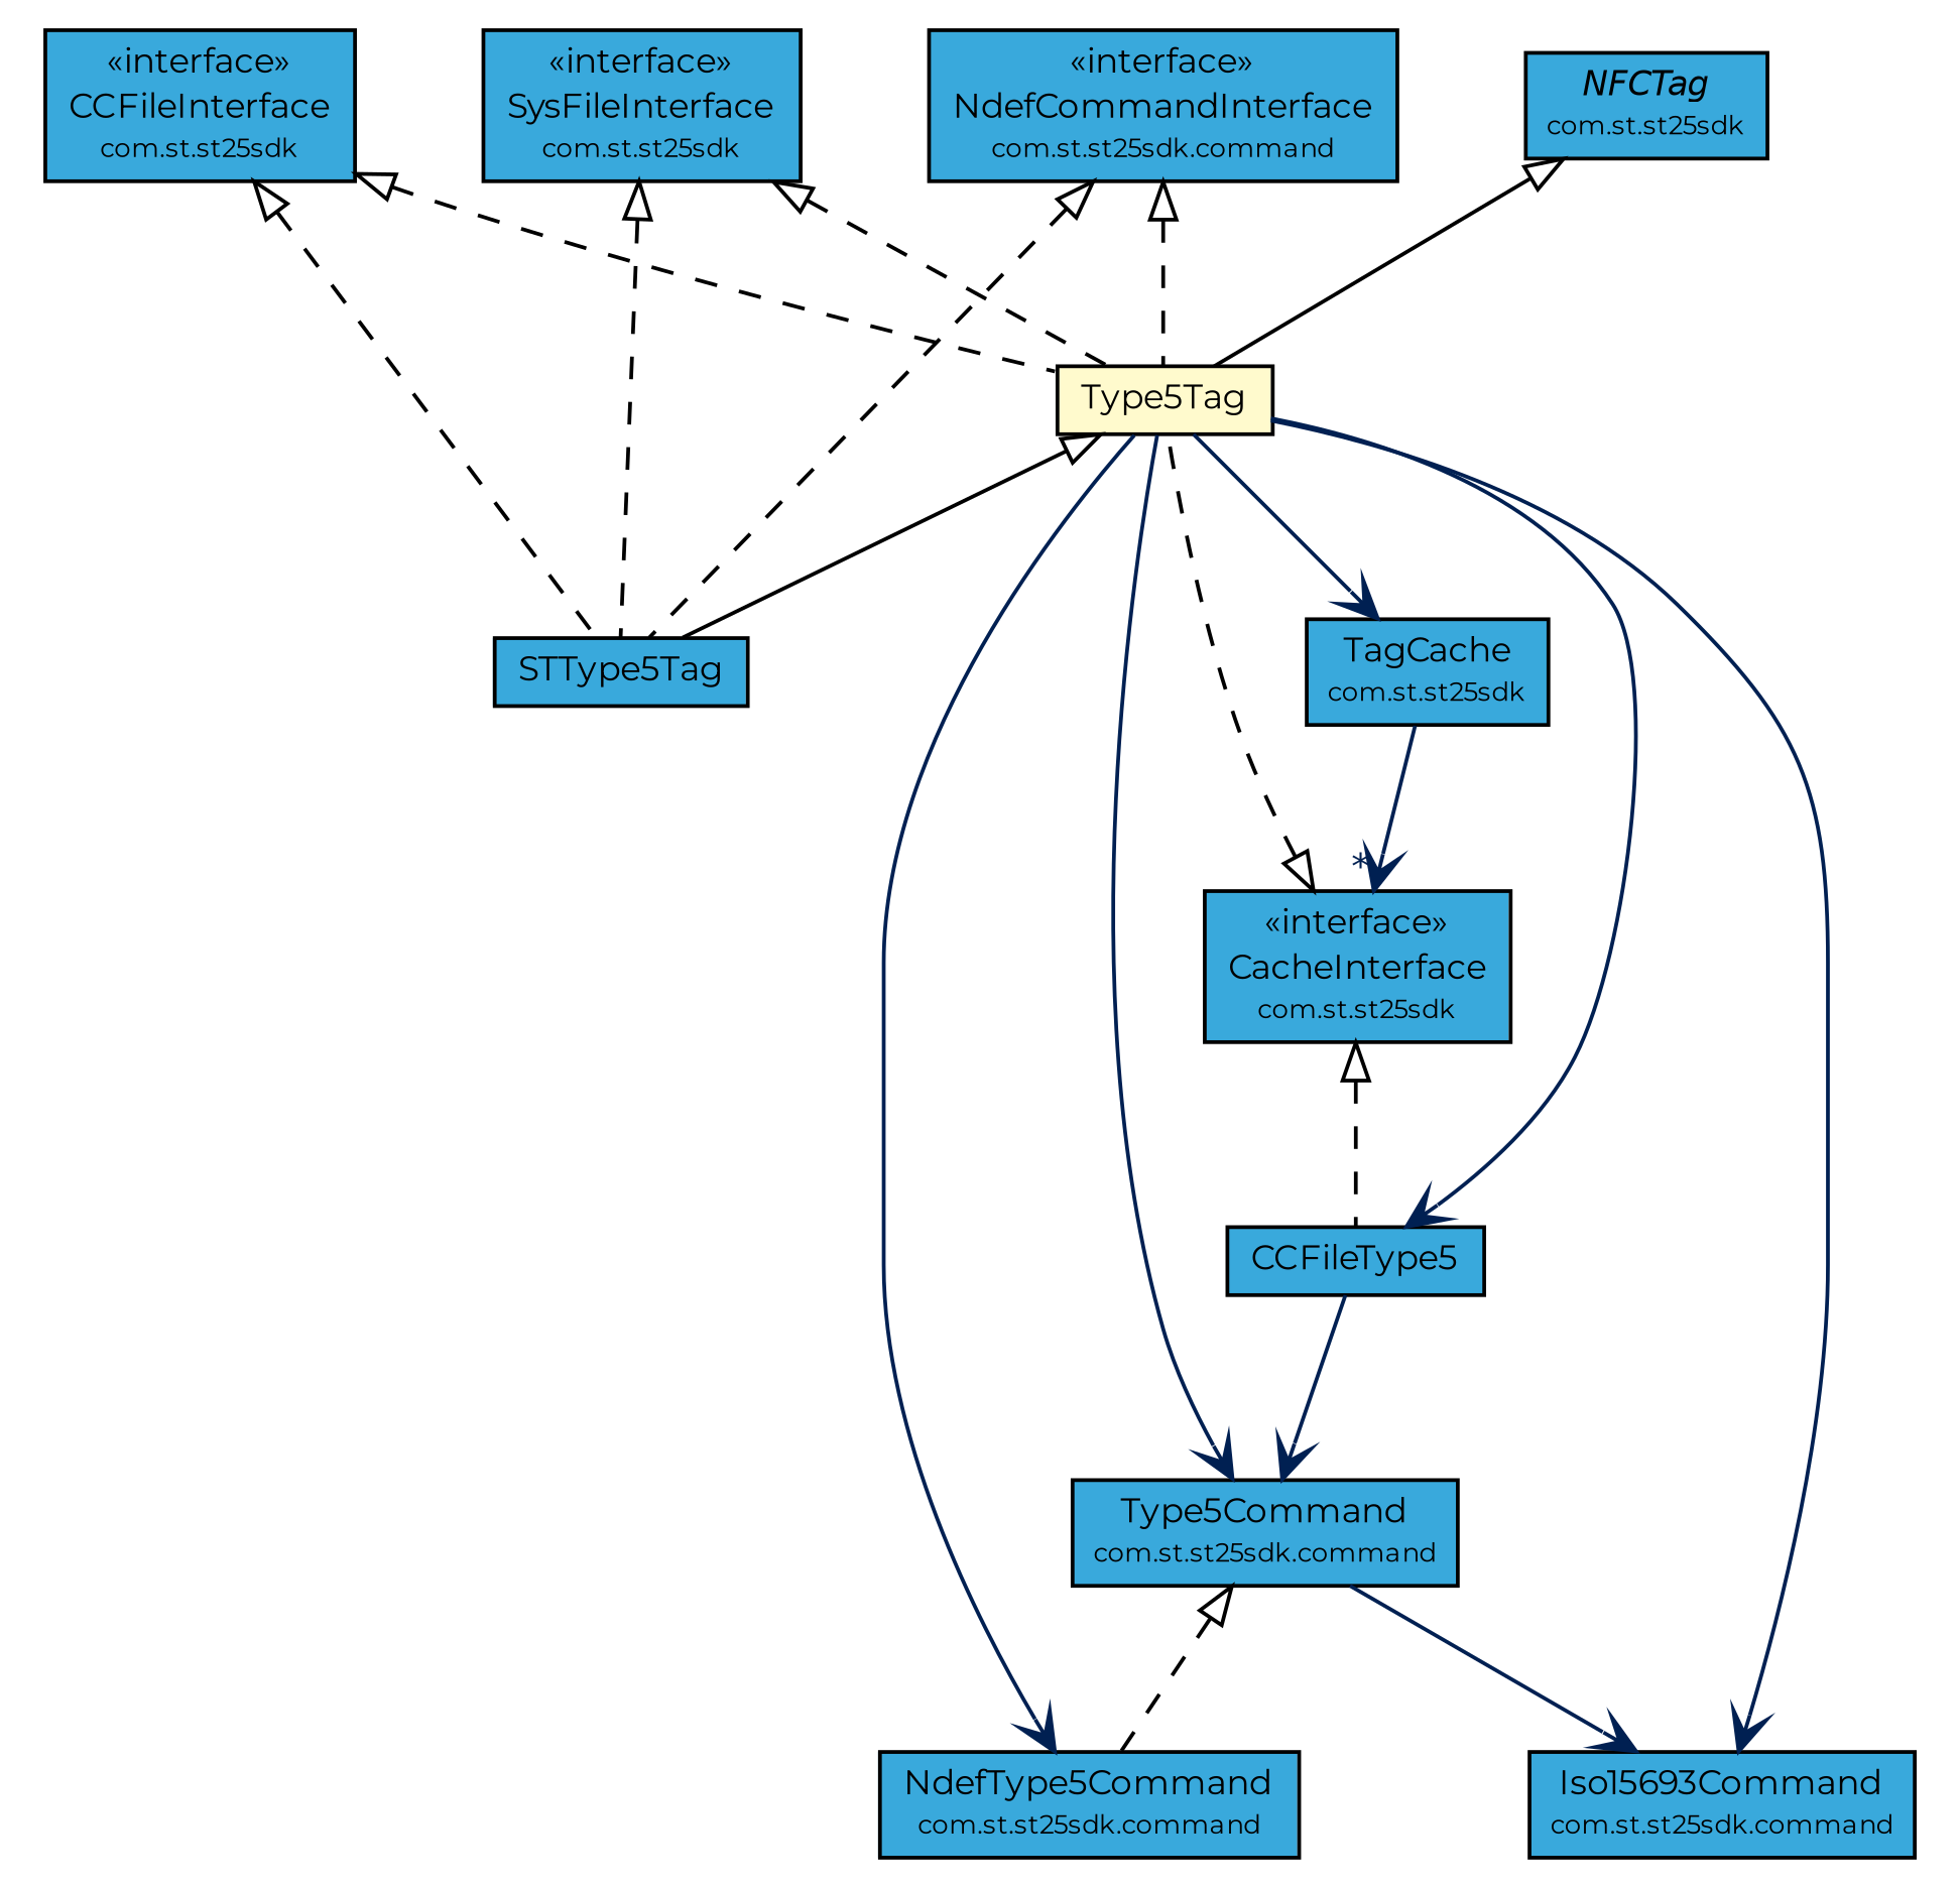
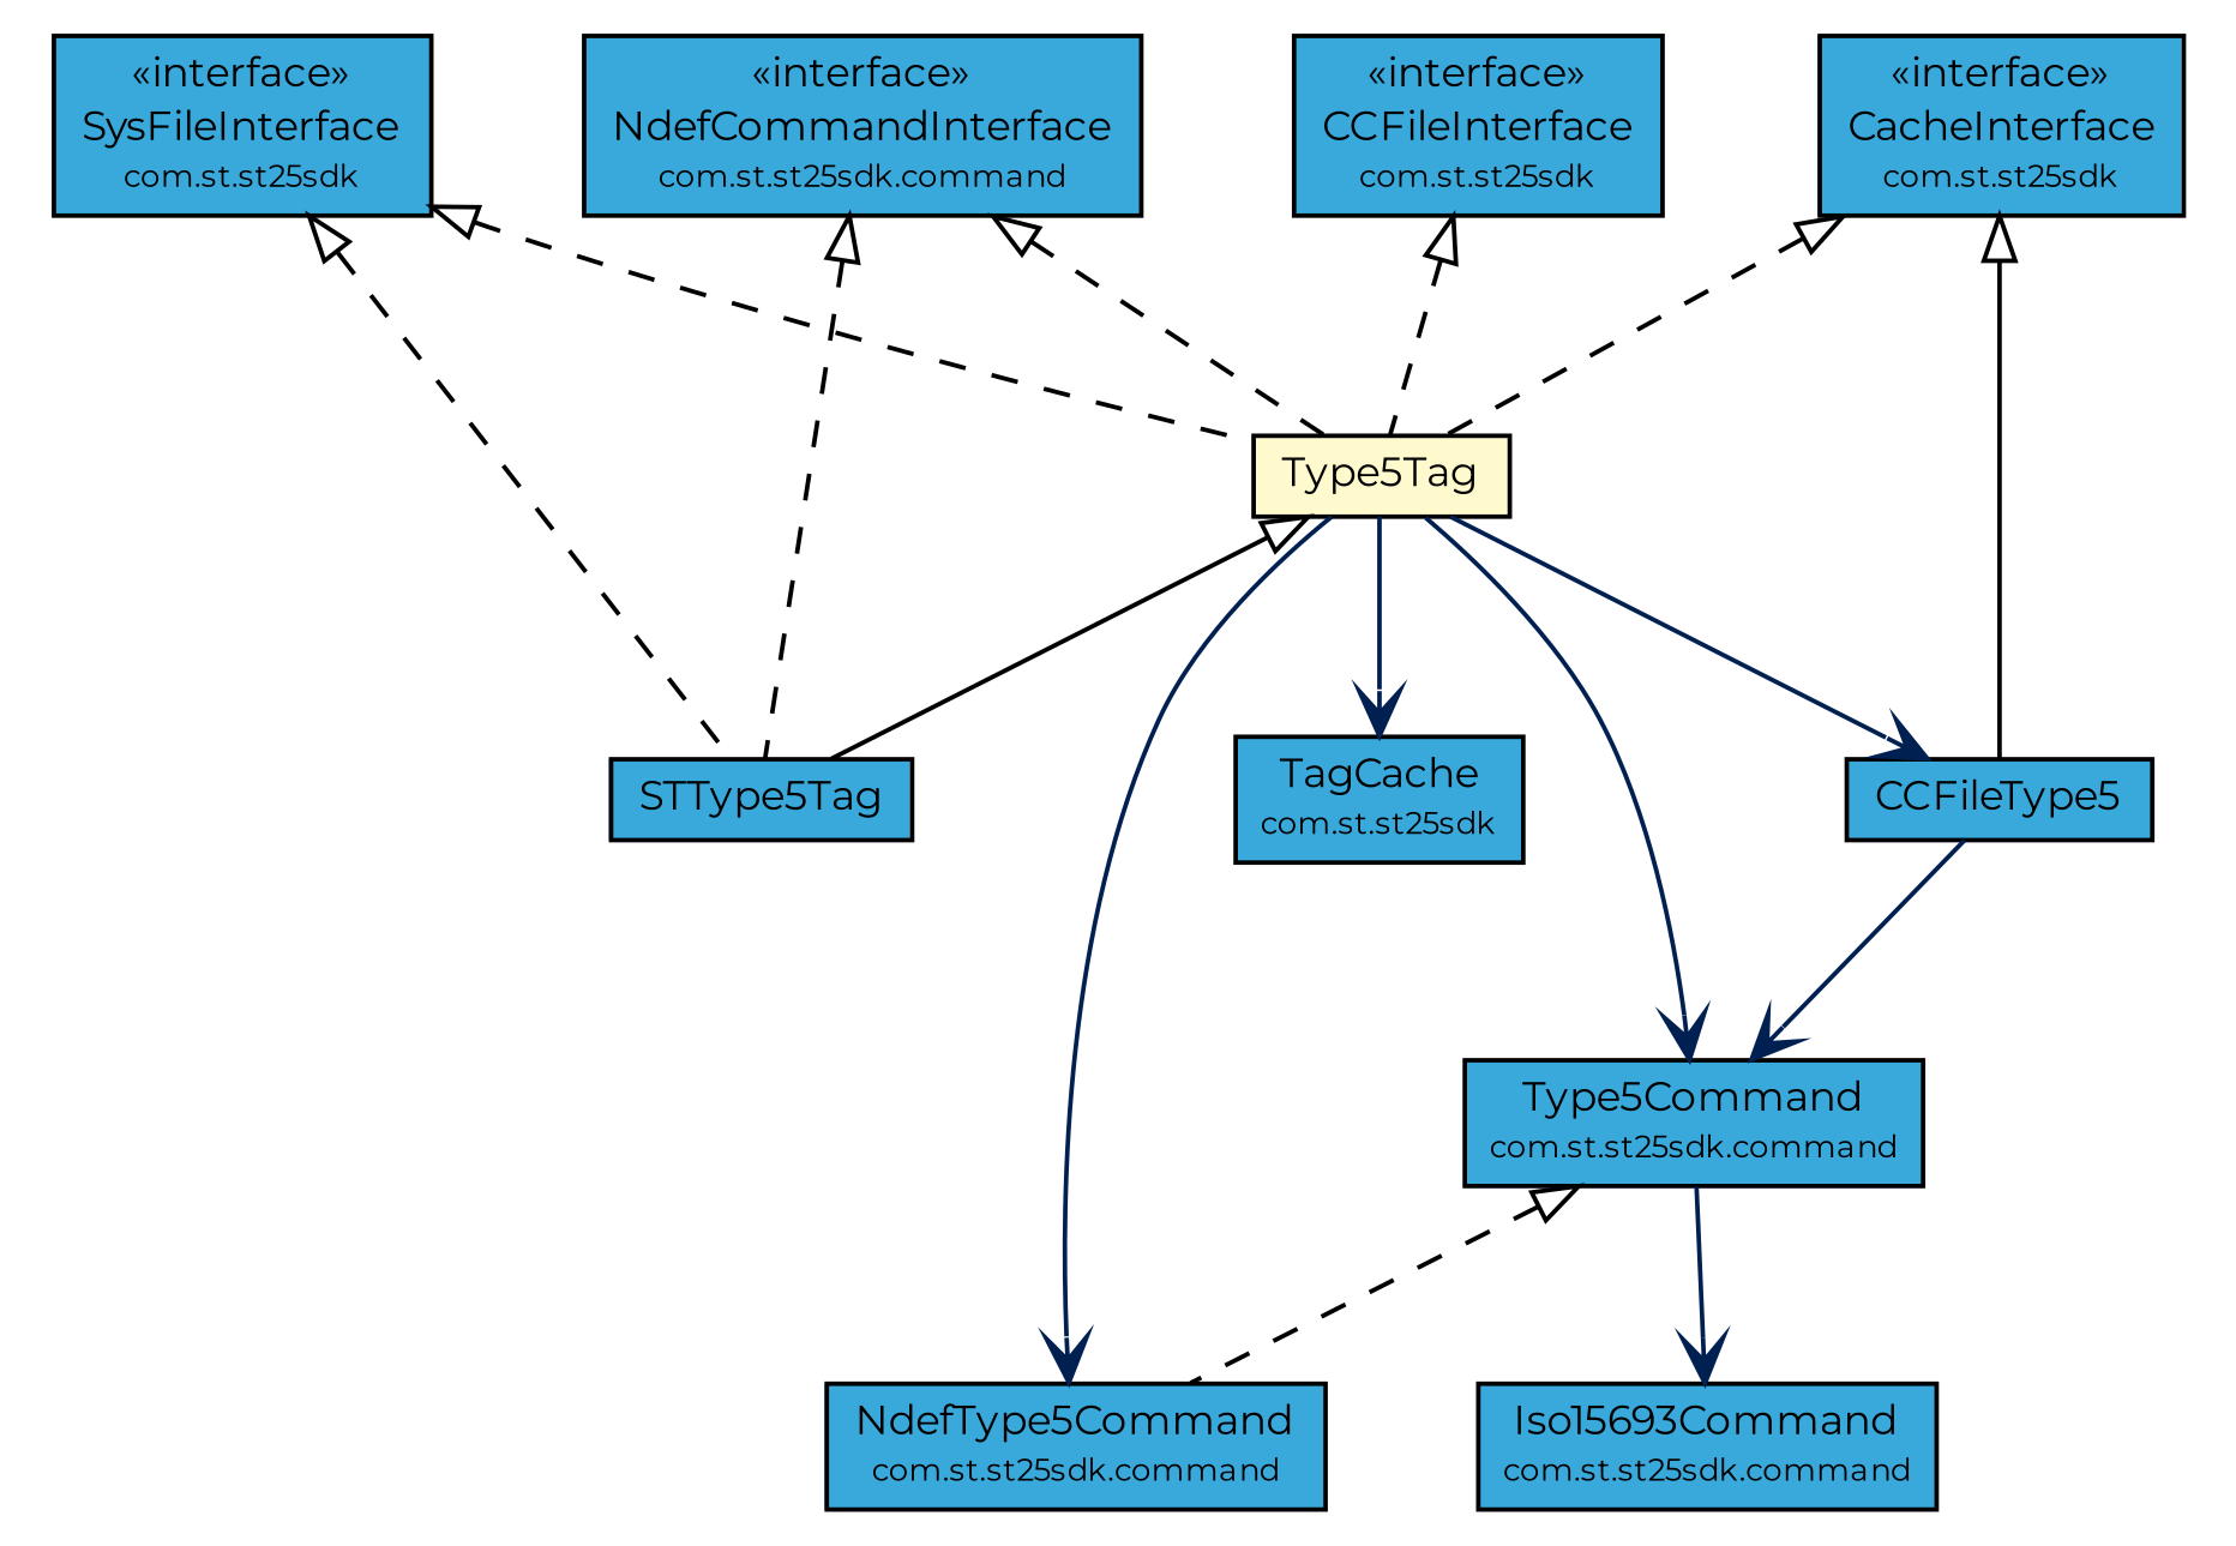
  digraph {
    fontname=Montserrat
    nodesep=0.25
    ranksep=0.5
    node [fontcolor=black fontname=Montserrat fontsize=9.0 shape=plaintext]
    edge [arrowtail=empty dir=back fontname=Montserrat fontsize=10 headport=p labelfontname=Helvetica labelfontsize=10 tailport=p]
    n1 [label=<<table title="com.st.st25sdk.CCFileInterface" border="0" cellborder="1" cellspacing="0" cellpadding="2" port="p" bgcolor="#39a9dc" href="../CCFileInterface.html"> 		<tr><td><table border="0" cellspacing="0" cellpadding="1"> <tr><td align="center" balign="center"> &#171;interface&#187; </td></tr> <tr><td align="center" balign="center"> CCFileInterface </td></tr> <tr><td align="center" balign="center"><font point-size="7.0"> com.st.st25sdk </font></td></tr> 		</table></td></tr> 		</table>>]
    n2 [label=<<table title="com.st.st25sdk.type5.Type5Tag" border="0" cellborder="1" cellspacing="0" cellpadding="2" port="p" bgcolor="lemonChiffon" href="./Type5Tag.html"> 		<tr><td><table border="0" cellspacing="0" cellpadding="1"> <tr><td align="center" balign="center"> Type5Tag </td></tr> 		</table></td></tr> 		</table>>]
    n3 [label=<<table title="com.st.st25sdk.type5.STType5Tag" border="0" cellborder="1" cellspacing="0" cellpadding="2" port="p" bgcolor="#39a9dc" href="./STType5Tag.html"> 		<tr><td><table border="0" cellspacing="0" cellpadding="1"> <tr><td align="center" balign="center"> STType5Tag </td></tr> 		</table></td></tr> 		</table>>]
    n4 [label=<<table title="com.st.st25sdk.type5.CCFileType5" border="0" cellborder="1" cellspacing="0" cellpadding="2" port="p" bgcolor="#39a9dc" href="./CCFileType5.html"> 		<tr><td><table border="0" cellspacing="0" cellpadding="1"> <tr><td align="center" balign="center"> CCFileType5 </td></tr> 		</table></td></tr> 		</table>>]
    n5 [label=<<table title="com.st.st25sdk.TagCache" border="0" cellborder="1" cellspacing="0" cellpadding="2" port="p" bgcolor="#39a9dc" href="../TagCache.html"> 		<tr><td><table border="0" cellspacing="0" cellpadding="1"> <tr><td align="center" balign="center"> TagCache </td></tr> <tr><td align="center" balign="center"><font point-size="7.0"> com.st.st25sdk </font></td></tr> 		</table></td></tr> 		</table>>]
    n6 [label=<<table title="com.st.st25sdk.command.Type5Command" border="0" cellborder="1" cellspacing="0" cellpadding="2" port="p" bgcolor="#39a9dc" href="../command/Type5Command.html"> 		<tr><td><table border="0" cellspacing="0" cellpadding="1"> <tr><td align="center" balign="center"> Type5Command </td></tr> <tr><td align="center" balign="center"><font point-size="7.0"> com.st.st25sdk.command </font></td></tr> 		</table></td></tr> 		</table>>]
    n7 [label=<<table title="com.st.st25sdk.command.Iso15693Command" border="0" cellborder="1" cellspacing="0" cellpadding="2" port="p" bgcolor="#39a9dc" href="../command/Iso15693Command.html"> 		<tr><td><table border="0" cellspacing="0" cellpadding="1"> <tr><td align="center" balign="center"> Iso15693Command </td></tr> <tr><td align="center" balign="center"><font point-size="7.0"> com.st.st25sdk.command </font></td></tr> 		</table></td></tr> 		</table>>]
    n8 [label=<<table title="com.st.st25sdk.command.NdefType5Command" border="0" cellborder="1" cellspacing="0" cellpadding="2" port="p" bgcolor="#39a9dc" href="../command/NdefType5Command.html"> 		<tr><td><table border="0" cellspacing="0" cellpadding="1"> <tr><td align="center" balign="center"> NdefType5Command </td></tr> <tr><td align="center" balign="center"><font point-size="7.0"> com.st.st25sdk.command </font></td></tr> 		</table></td></tr> 		</table>>]
-   n9 [label=<<table title="com.st.st25sdk.NFCTag" border="0" cellborder="1" cellspacing="0" cellpadding="2" port="p" bgcolor="#39a9dc" href="../NFCTag.html"> 		<tr><td><table border="0" cellspacing="0" cellpadding="1"> <tr><td align="center" balign="center"><font face="Helvetica-Oblique"> NFCTag </font></td></tr> <tr><td align="center" balign="center"><font point-size="7.0"> com.st.st25sdk </font></td></tr> 		</table></td></tr> 		</table>>]
    n10 [label=<<table title="com.st.st25sdk.CacheInterface" border="0" cellborder="1" cellspacing="0" cellpadding="2" port="p" bgcolor="#39a9dc" href="../CacheInterface.html"> 		<tr><td><table border="0" cellspacing="0" cellpadding="1"> <tr><td align="center" balign="center"> &#171;interface&#187; </td></tr> <tr><td align="center" balign="center"> CacheInterface </td></tr> <tr><td align="center" balign="center"><font point-size="7.0"> com.st.st25sdk </font></td></tr> 		</table></td></tr> 		</table>>]
    n11 [label=<<table title="com.st.st25sdk.SysFileInterface" border="0" cellborder="1" cellspacing="0" cellpadding="2" port="p" bgcolor="#39a9dc" href="../SysFileInterface.html"> 		<tr><td><table border="0" cellspacing="0" cellpadding="1"> <tr><td align="center" balign="center"> &#171;interface&#187; </td></tr> <tr><td align="center" balign="center"> SysFileInterface </td></tr> <tr><td align="center" balign="center"><font point-size="7.0"> com.st.st25sdk </font></td></tr> 		</table></td></tr> 		</table>>]
    n12 [label=<<table title="com.st.st25sdk.command.NdefCommandInterface" border="0" cellborder="1" cellspacing="0" cellpadding="2" port="p" bgcolor="#39a9dc" href="../command/NdefCommandInterface.html"> 		<tr><td><table border="0" cellspacing="0" cellpadding="1"> <tr><td align="center" balign="center"> &#171;interface&#187; </td></tr> <tr><td align="center" balign="center"> NdefCommandInterface </td></tr> <tr><td align="center" balign="center"><font point-size="7.0"> com.st.st25sdk.command </font></td></tr> 		</table></td></tr> 		</table>>]
    n1 -> n2 [style=dashed]
-   n1 -> n3 [style=dashed]
    n2 -> n3
    n2 -> n4 [arrowhead=open color="#002052" fontcolor="#002052" fontsize=10.0 arrowtail="" dir=""]
    n2 -> n5 [arrowhead=open color="#002052" fontcolor="#002052" fontsize=10.0 arrowtail="" dir=""]
    n2 -> n6 [arrowhead=open color="#002052" fontcolor="#002052" fontsize=10.0 arrowtail="" dir=""]
-   n2 -> n7 [arrowhead=open color="#002052" fontcolor="#002052" fontsize=10.0 arrowtail="" dir=""]
    n2 -> n8 [arrowhead=open color="#002052" fontcolor="#002052" fontsize=10.0 arrowtail="" dir=""]
    n4 -> n6 [arrowhead=open color="#002052" fontcolor="#002052" fontsize=10.0 arrowtail="" dir=""]
-   n5 -> n10 [arrowhead=open color="#002052" fontcolor="#002052" fontsize=10.0 headlabel="*" arrowtail="" dir=""]
    n6 -> n7 [arrowhead=open color="#002052" fontcolor="#002052" fontsize=10.0 arrowtail="" dir=""]
    n6 -> n8 [style=dashed]
-   n9 -> n2
    n10 -> n2 [style=dashed]
-   n10 -> n4 [style=dashed]
+   n10 -> n4 [style=solid]
    n11 -> n2 [style=dashed]
    n11 -> n3 [style=dashed]
    n12 -> n2 [style=dashed]
    n12 -> n3 [style=dashed]
  }
